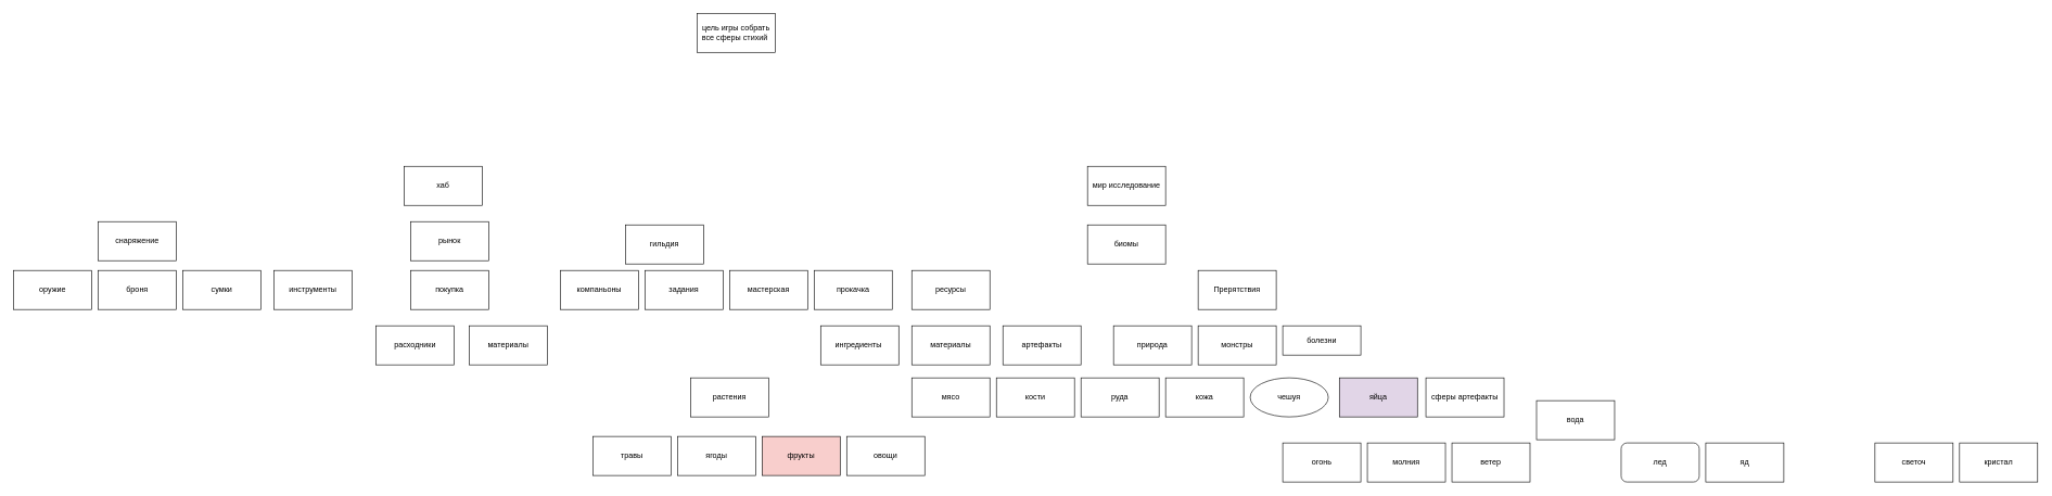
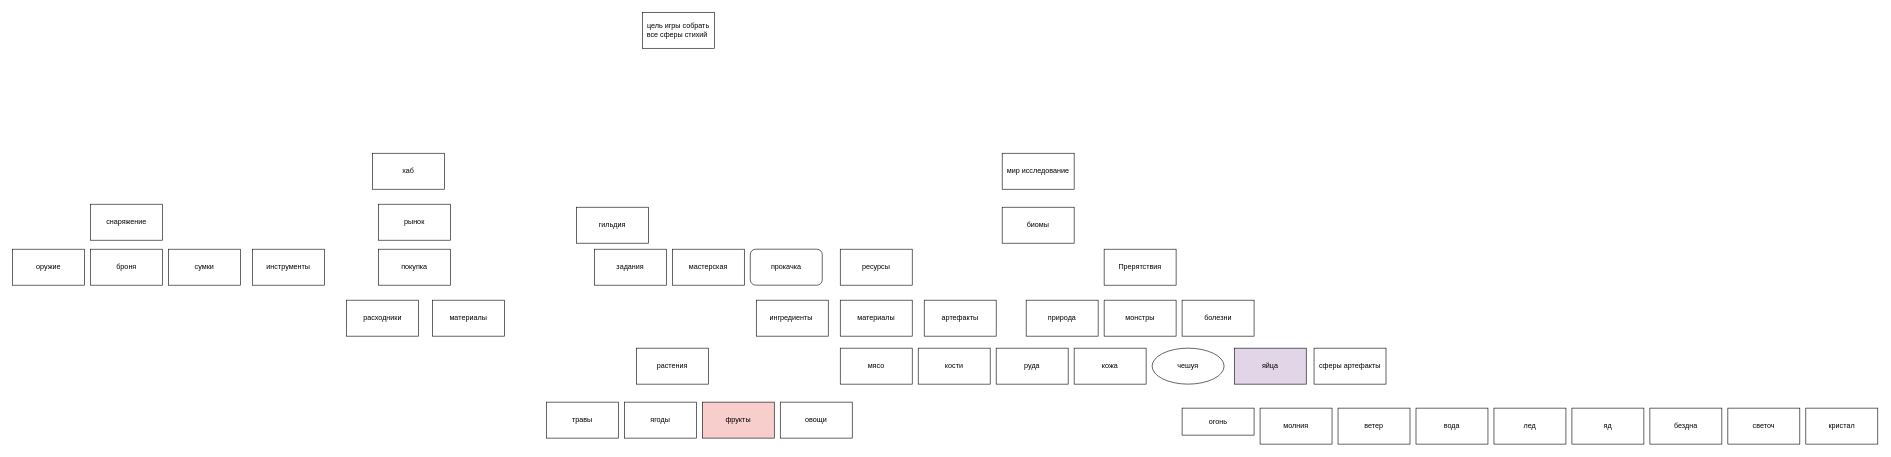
  <mxCell id="0" />
  <mxCell id="1" parent="0" />
  <mxCell id="2" value="хаб" style="rounded=0;whiteSpace=wrap;html=1;" vertex="1" parent="1"><mxGeometry x="620" y="255" width="120" height="60" as="geometry" /></mxCell>
  <mxCell id="3" value="мир исследование" style="whiteSpace=wrap;html=1;" vertex="1" parent="1"><mxGeometry x="1670" y="255" width="120" height="60" as="geometry" /></mxCell>
  <mxCell id="4" value="биомы" style="whiteSpace=wrap;html=1;" vertex="1" parent="1"><mxGeometry x="1670" y="345" width="120" height="60" as="geometry" /></mxCell>
  <mxCell id="5" value="монстры" style="whiteSpace=wrap;html=1;" vertex="1" parent="1"><mxGeometry x="1840" y="500" width="120" height="60" as="geometry" /></mxCell>
  <mxCell id="6" value="ресурсы" style="whiteSpace=wrap;html=1;" vertex="1" parent="1"><mxGeometry x="1400" y="415" width="120" height="60" as="geometry" /></mxCell>
  <mxCell id="7" value="Прерятствия" style="whiteSpace=wrap;html=1;" vertex="1" parent="1"><mxGeometry x="1840" y="415" width="120" height="60" as="geometry" /></mxCell>
  <mxCell id="8" value="снаряжение" style="whiteSpace=wrap;html=1;" vertex="1" parent="1"><mxGeometry x="150" y="340" width="120" height="60" as="geometry" /></mxCell>
  <mxCell id="9" value="рынок" style="whiteSpace=wrap;html=1;" vertex="1" parent="1"><mxGeometry x="630" y="340" width="120" height="60" as="geometry" /></mxCell>
  <mxCell id="10" value="гильдия" style="whiteSpace=wrap;html=1;" vertex="1" parent="1"><mxGeometry x="960" y="345" width="120" height="60" as="geometry" /></mxCell>
  <mxCell id="11" value="оружие" style="rounded=0;whiteSpace=wrap;html=1;" vertex="1" parent="1"><mxGeometry x="20" y="415" width="120" height="60" as="geometry" /></mxCell>
  <mxCell id="12" value="броня" style="whiteSpace=wrap;html=1;" vertex="1" parent="1"><mxGeometry x="150" y="415" width="120" height="60" as="geometry" /></mxCell>
  <mxCell id="13" value="сумки" style="whiteSpace=wrap;html=1;" vertex="1" parent="1"><mxGeometry x="280" y="415" width="120" height="60" as="geometry" /></mxCell>
  <mxCell id="14" value="инструменты" style="whiteSpace=wrap;html=1;" vertex="1" parent="1"><mxGeometry x="420" y="415" width="120" height="60" as="geometry" /></mxCell>
  <mxCell id="15" value="покупка" style="whiteSpace=wrap;html=1;" vertex="1" parent="1"><mxGeometry x="630" y="415" width="120" height="60" as="geometry" /></mxCell>
  <mxCell id="16" value="расходники" style="whiteSpace=wrap;html=1;" vertex="1" parent="1"><mxGeometry x="577" y="500" width="120" height="60" as="geometry" /></mxCell>
  <mxCell id="17" value="материалы" style="whiteSpace=wrap;html=1;" vertex="1" parent="1"><mxGeometry x="720" y="500" width="120" height="60" as="geometry" /></mxCell>
- <mxCell id="18" value="компаньоны" style="whiteSpace=wrap;html=1;" vertex="1" parent="1"><mxGeometry x="860" y="415" width="120" height="60" as="geometry" /></mxCell>
  <mxCell id="19" value="задания" style="whiteSpace=wrap;html=1;" vertex="1" parent="1"><mxGeometry x="990" y="415" width="120" height="60" as="geometry" /></mxCell>
  <mxCell id="20" value="мастерская" style="whiteSpace=wrap;html=1;" vertex="1" parent="1"><mxGeometry x="1120" y="415" width="120" height="60" as="geometry" /></mxCell>
- <mxCell id="21" value="болезни" style="whiteSpace=wrap;html=1;" vertex="1" parent="1"><mxGeometry x="1970" y="500" width="120" height="45" as="geometry" /></mxCell>
+ <mxCell id="21" value="болезни" style="whiteSpace=wrap;html=1;" vertex="1" parent="1"><mxGeometry x="1970" y="500" width="120" height="60" as="geometry" /></mxCell>
  <mxCell id="22" value="природа" style="whiteSpace=wrap;html=1;" vertex="1" parent="1"><mxGeometry x="1710" y="500" width="120" height="60" as="geometry" /></mxCell>
  <mxCell id="23" value="ингредиенты&amp;nbsp;" style="whiteSpace=wrap;html=1;" vertex="1" parent="1"><mxGeometry x="1260" y="500" width="120" height="60" as="geometry" /></mxCell>
  <mxCell id="24" value="материалы" style="whiteSpace=wrap;html=1;" vertex="1" parent="1"><mxGeometry x="1400" y="500" width="120" height="60" as="geometry" /></mxCell>
  <mxCell id="25" value="артефакты" style="whiteSpace=wrap;html=1;" vertex="1" parent="1"><mxGeometry x="1540" y="500" width="120" height="60" as="geometry" /></mxCell>
  <mxCell id="26" value="травы" style="whiteSpace=wrap;html=1;" vertex="1" parent="1"><mxGeometry x="910" y="670" width="120" height="60" as="geometry" /></mxCell>
  <mxCell id="27" value="ягоды" style="whiteSpace=wrap;html=1;" vertex="1" parent="1"><mxGeometry x="1040" y="670" width="120" height="60" as="geometry" /></mxCell>
  <mxCell id="28" value="растения" style="whiteSpace=wrap;html=1;" vertex="1" parent="1"><mxGeometry x="1060" y="580" width="120" height="60" as="geometry" /></mxCell>
  <mxCell id="29" value="мясо" style="whiteSpace=wrap;html=1;" vertex="1" parent="1"><mxGeometry x="1400" y="580" width="120" height="60" as="geometry" /></mxCell>
  <mxCell id="30" value="кости" style="whiteSpace=wrap;html=1;" vertex="1" parent="1"><mxGeometry x="1530" y="580" width="120" height="60" as="geometry" /></mxCell>
  <mxCell id="31" value="руда" style="whiteSpace=wrap;html=1;" vertex="1" parent="1"><mxGeometry x="1660" y="580" width="120" height="60" as="geometry" /></mxCell>
  <mxCell id="32" value="кожа" style="whiteSpace=wrap;html=1;" vertex="1" parent="1"><mxGeometry x="1790" y="580" width="120" height="60" as="geometry" /></mxCell>
  <mxCell id="33" value="чешуя" style="ellipse;whiteSpace=wrap;html=1;" vertex="1" parent="1"><mxGeometry x="1920" y="580" width="120" height="60" as="geometry" /></mxCell>
  <mxCell id="34" value="фрукты" style="whiteSpace=wrap;html=1;fillColor=#f8cecc;" vertex="1" parent="1"><mxGeometry x="1170" y="670" width="120" height="60" as="geometry" /></mxCell>
  <mxCell id="35" value="овощи" style="whiteSpace=wrap;html=1;" vertex="1" parent="1"><mxGeometry x="1300" y="670" width="120" height="60" as="geometry" /></mxCell>
  <mxCell id="36" value="яйца" style="whiteSpace=wrap;html=1;fillColor=#e1d5e7;" vertex="1" parent="1"><mxGeometry x="2057" y="580" width="120" height="60" as="geometry" /></mxCell>
  <mxCell id="37" value="сферы артефакты" style="whiteSpace=wrap;html=1;" vertex="1" parent="1"><mxGeometry x="2190" y="580" width="120" height="60" as="geometry" /></mxCell>
- <mxCell id="38" value="огонь" style="whiteSpace=wrap;html=1;" vertex="1" parent="1"><mxGeometry x="1970" y="680" width="120" height="60" as="geometry" /></mxCell>
+ <mxCell id="38" value="огонь" style="whiteSpace=wrap;html=1;" vertex="1" parent="1"><mxGeometry x="1970" y="680" width="120" height="45" as="geometry" /></mxCell>
  <mxCell id="39" value="молния" style="whiteSpace=wrap;html=1;" vertex="1" parent="1"><mxGeometry x="2100" y="680" width="120" height="60" as="geometry" /></mxCell>
  <mxCell id="40" value="ветер" style="whiteSpace=wrap;html=1;" vertex="1" parent="1"><mxGeometry x="2230" y="680" width="120" height="60" as="geometry" /></mxCell>
- <mxCell id="41" value="вода" style="whiteSpace=wrap;html=1;" vertex="1" parent="1"><mxGeometry x="2360" y="615" width="120" height="60" as="geometry" /></mxCell>
- <mxCell id="42" value="лед" style="whiteSpace=wrap;html=1;rounded=1;" vertex="1" parent="1"><mxGeometry x="2490" y="680" width="120" height="60" as="geometry" /></mxCell>
+ <mxCell id="41" value="вода" style="whiteSpace=wrap;html=1;" vertex="1" parent="1"><mxGeometry x="2360" y="680" width="120" height="60" as="geometry" /></mxCell>
+ <mxCell id="42" value="лед" style="whiteSpace=wrap;html=1;" vertex="1" parent="1"><mxGeometry x="2490" y="680" width="120" height="60" as="geometry" /></mxCell>
  <mxCell id="43" value="яд" style="whiteSpace=wrap;html=1;" vertex="1" parent="1"><mxGeometry x="2620" y="680" width="120" height="60" as="geometry" /></mxCell>
+ <mxCell id="44" value="бездна" style="whiteSpace=wrap;html=1;" vertex="1" parent="1"><mxGeometry x="2750" y="680" width="120" height="60" as="geometry" /></mxCell>
  <mxCell id="45" value="светоч" style="whiteSpace=wrap;html=1;" vertex="1" parent="1"><mxGeometry x="2880" y="680" width="120" height="60" as="geometry" /></mxCell>
  <mxCell id="46" value="кристал" style="whiteSpace=wrap;html=1;" vertex="1" parent="1"><mxGeometry x="3010" y="680" width="120" height="60" as="geometry" /></mxCell>
  <mxCell id="47" value="цель игры собрать все сферы стихий&amp;nbsp;" style="whiteSpace=wrap;html=1;" vertex="1" parent="1"><mxGeometry x="1070" y="20" width="120" height="60" as="geometry" /></mxCell>
- <mxCell id="48" value="прокачка" style="whiteSpace=wrap;html=1;" vertex="1" parent="1"><mxGeometry x="1250" y="415" width="120" height="60" as="geometry" /></mxCell>
+ <mxCell id="48" value="прокачка" style="whiteSpace=wrap;html=1;rounded=1;" vertex="1" parent="1"><mxGeometry x="1250" y="415" width="120" height="60" as="geometry" /></mxCell>
